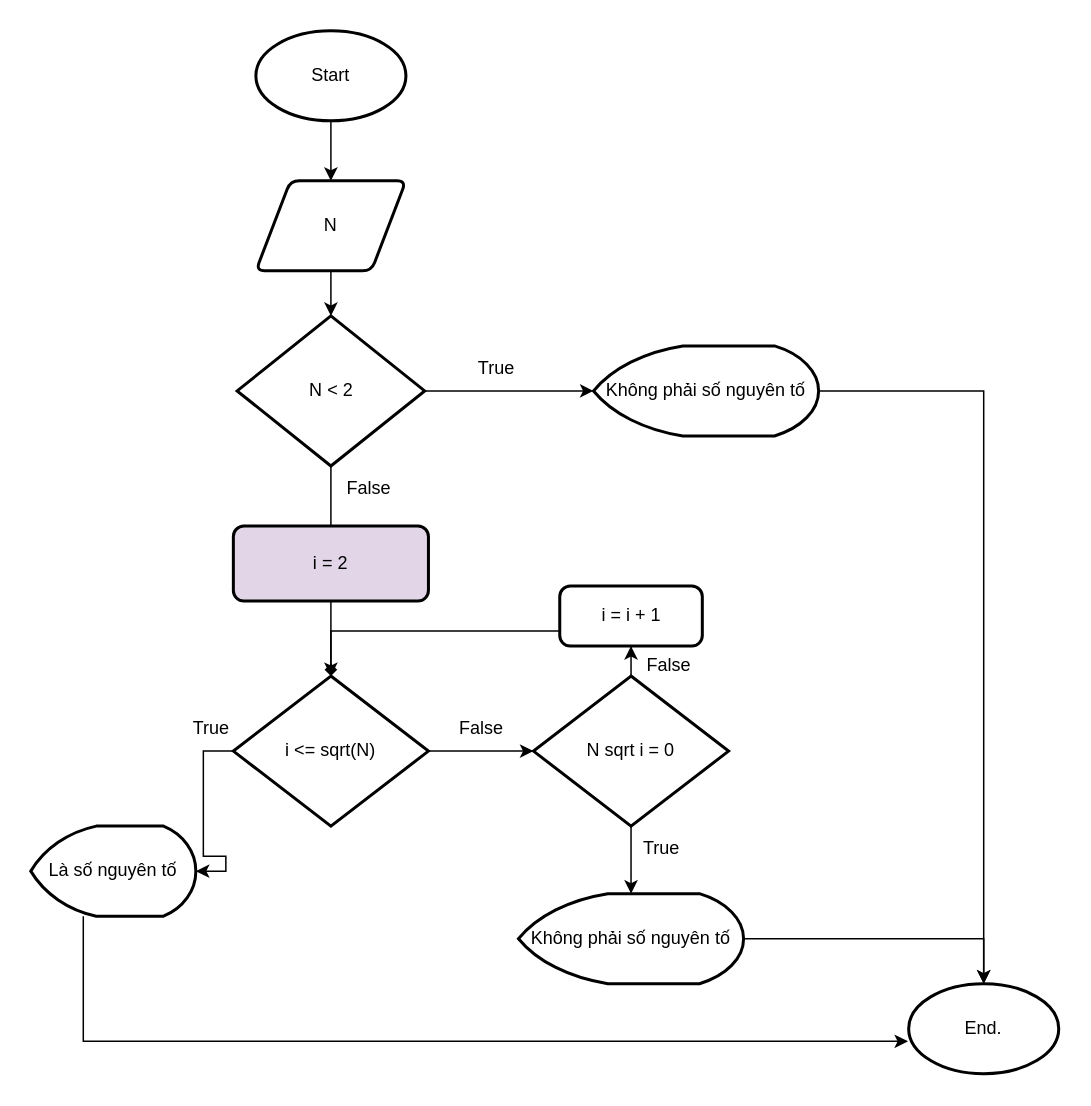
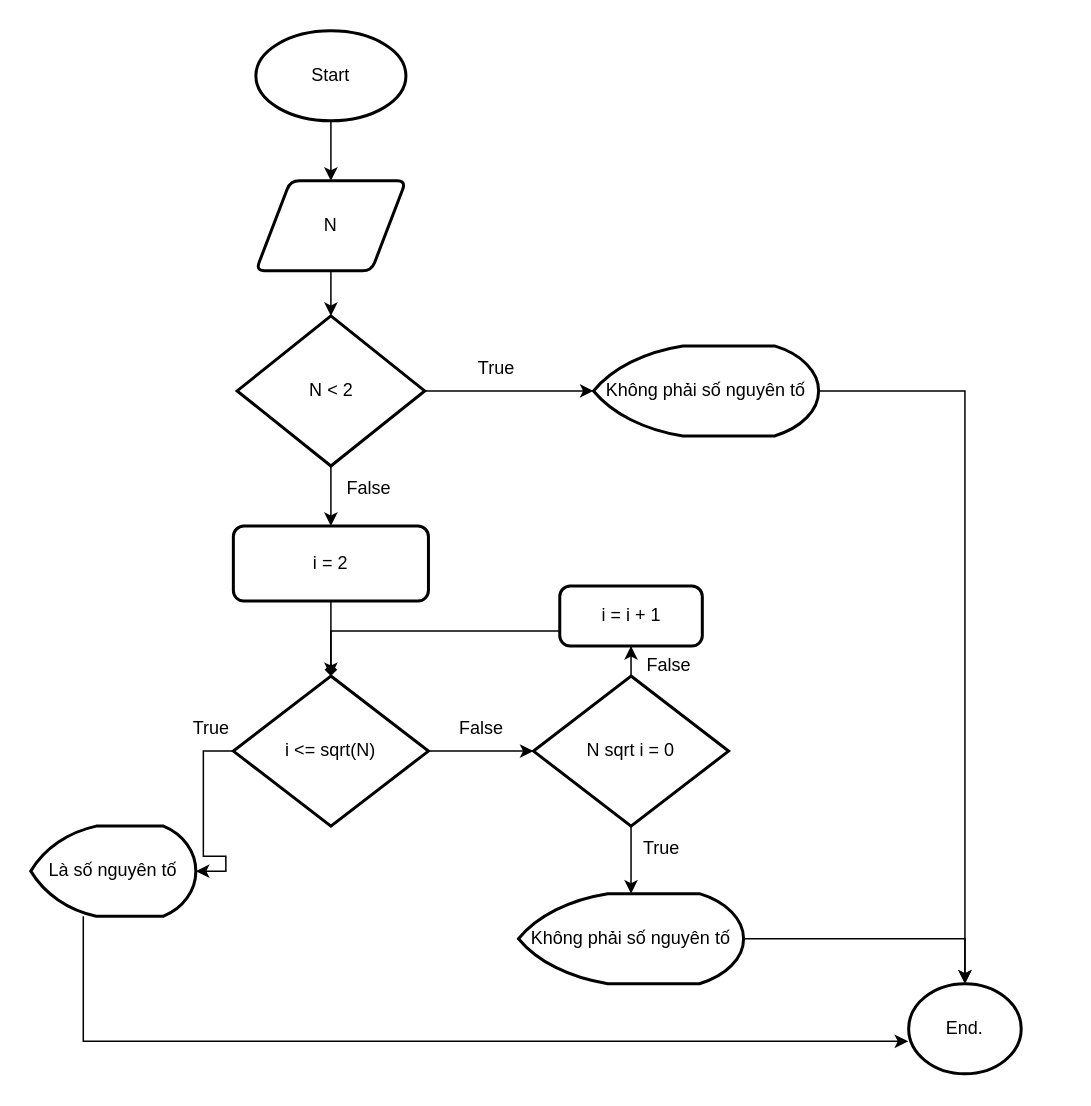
  <mxCell id="0" />
  <mxCell id="1" parent="0" />
  <mxCell id="2" style="edgeStyle=orthogonalEdgeStyle;rounded=0;orthogonalLoop=1;jettySize=auto;html=1;" edge="1" parent="1" source="3" target="5"><mxGeometry relative="1" as="geometry" /></mxCell>
  <mxCell id="3" value="Start" style="strokeWidth=2;html=1;shape=mxgraph.flowchart.start_1;whiteSpace=wrap;" vertex="1" parent="1"><mxGeometry x="170" y="20" width="100" height="60" as="geometry" /></mxCell>
  <mxCell id="4" style="edgeStyle=orthogonalEdgeStyle;rounded=0;orthogonalLoop=1;jettySize=auto;html=1;" edge="1" parent="1" source="5" target="7"><mxGeometry relative="1" as="geometry" /></mxCell>
  <mxCell id="5" value="N" style="shape=parallelogram;html=1;strokeWidth=2;perimeter=parallelogramPerimeter;whiteSpace=wrap;rounded=1;arcSize=12;size=0.23;" vertex="1" parent="1"><mxGeometry x="170" y="120" width="100" height="60" as="geometry" /></mxCell>
- <mxCell id="6" style="edgeStyle=orthogonalEdgeStyle;rounded=0;orthogonalLoop=1;jettySize=auto;html=1;endArrow=none;" edge="1" parent="1" source="7" target="8"><mxGeometry relative="1" as="geometry" /></mxCell>
+ <mxCell id="6" style="edgeStyle=orthogonalEdgeStyle;rounded=0;orthogonalLoop=1;jettySize=auto;html=1;" edge="1" parent="1" source="7" target="8"><mxGeometry relative="1" as="geometry" /></mxCell>
  <mxCell id="7" value="N &amp;lt; 2" style="strokeWidth=2;html=1;shape=mxgraph.flowchart.decision;whiteSpace=wrap;" vertex="1" parent="1"><mxGeometry x="157.5" y="210" width="125" height="100" as="geometry" /></mxCell>
- <mxCell id="8" value="i = 2" style="rounded=1;whiteSpace=wrap;html=1;absoluteArcSize=1;arcSize=14;strokeWidth=2;fillColor=#e1d5e7;" vertex="1" parent="1"><mxGeometry x="155" y="350" width="130" height="50" as="geometry" /></mxCell>
+ <mxCell id="8" value="i = 2" style="rounded=1;whiteSpace=wrap;html=1;absoluteArcSize=1;arcSize=14;strokeWidth=2;" vertex="1" parent="1"><mxGeometry x="155" y="350" width="130" height="50" as="geometry" /></mxCell>
  <mxCell id="9" value="i &amp;lt;= sqrt(N)" style="strokeWidth=2;html=1;shape=mxgraph.flowchart.decision;whiteSpace=wrap;" vertex="1" parent="1"><mxGeometry x="155" y="450" width="130" height="100" as="geometry" /></mxCell>
  <mxCell id="10" value="Là số nguyên tố" style="strokeWidth=2;html=1;shape=mxgraph.flowchart.display;whiteSpace=wrap;" vertex="1" parent="1"><mxGeometry x="20" y="550" width="110" height="60" as="geometry" /></mxCell>
  <mxCell id="11" style="edgeStyle=orthogonalEdgeStyle;rounded=0;orthogonalLoop=1;jettySize=auto;html=1;entryX=0.5;entryY=1;entryDx=0;entryDy=0;" edge="1" parent="1" source="12" target="13"><mxGeometry relative="1" as="geometry" /></mxCell>
  <mxCell id="12" value="N sqrt i = 0" style="strokeWidth=2;html=1;shape=mxgraph.flowchart.decision;whiteSpace=wrap;" vertex="1" parent="1"><mxGeometry x="355" y="450" width="130" height="100" as="geometry" /></mxCell>
  <mxCell id="13" value="i = i + 1" style="rounded=1;whiteSpace=wrap;html=1;absoluteArcSize=1;arcSize=14;strokeWidth=2;" vertex="1" parent="1"><mxGeometry x="372.5" y="390" width="95" height="40" as="geometry" /></mxCell>
  <mxCell id="14" value="Không phải số nguyên tố" style="strokeWidth=2;html=1;shape=mxgraph.flowchart.display;whiteSpace=wrap;" vertex="1" parent="1"><mxGeometry x="345" y="595" width="150" height="60" as="geometry" /></mxCell>
  <mxCell id="15" value="Không phải số nguyên tố" style="strokeWidth=2;html=1;shape=mxgraph.flowchart.display;whiteSpace=wrap;" vertex="1" parent="1"><mxGeometry x="395" y="230" width="150" height="60" as="geometry" /></mxCell>
- <mxCell id="16" value="End." style="strokeWidth=2;html=1;shape=mxgraph.flowchart.start_1;whiteSpace=wrap;" vertex="1" parent="1"><mxGeometry x="605" y="655" width="100" height="60" as="geometry" /></mxCell>
+ <mxCell id="16" value="End." style="strokeWidth=2;html=1;shape=mxgraph.flowchart.start_1;whiteSpace=wrap;" vertex="1" parent="1"><mxGeometry x="605" y="655" width="75" height="60" as="geometry" /></mxCell>
  <mxCell id="17" style="edgeStyle=orthogonalEdgeStyle;rounded=0;orthogonalLoop=1;jettySize=auto;html=1;entryX=0.5;entryY=0;entryDx=0;entryDy=0;entryPerimeter=0;endArrow=diamond;" edge="1" parent="1" source="8" target="9"><mxGeometry relative="1" as="geometry" /></mxCell>
  <mxCell id="18" style="edgeStyle=orthogonalEdgeStyle;rounded=0;orthogonalLoop=1;jettySize=auto;html=1;entryX=1;entryY=0.5;entryDx=0;entryDy=0;entryPerimeter=0;" edge="1" parent="1" source="9" target="10"><mxGeometry relative="1" as="geometry" /></mxCell>
  <mxCell id="19" style="edgeStyle=orthogonalEdgeStyle;rounded=0;orthogonalLoop=1;jettySize=auto;html=1;entryX=0;entryY=0.5;entryDx=0;entryDy=0;entryPerimeter=0;" edge="1" parent="1" source="9" target="12"><mxGeometry relative="1" as="geometry" /></mxCell>
  <mxCell id="20" style="edgeStyle=orthogonalEdgeStyle;rounded=0;orthogonalLoop=1;jettySize=auto;html=1;entryX=0.5;entryY=0;entryDx=0;entryDy=0;entryPerimeter=0;" edge="1" parent="1" source="13" target="9"><mxGeometry relative="1" as="geometry"><Array as="points"><mxPoint x="220" y="420" /></Array></mxGeometry></mxCell>
  <mxCell id="21" style="edgeStyle=orthogonalEdgeStyle;rounded=0;orthogonalLoop=1;jettySize=auto;html=1;entryX=0.5;entryY=0;entryDx=0;entryDy=0;entryPerimeter=0;" edge="1" parent="1" source="12" target="14"><mxGeometry relative="1" as="geometry" /></mxCell>
  <mxCell id="22" style="edgeStyle=orthogonalEdgeStyle;rounded=0;orthogonalLoop=1;jettySize=auto;html=1;entryX=0;entryY=0.5;entryDx=0;entryDy=0;entryPerimeter=0;" edge="1" parent="1" source="7" target="15"><mxGeometry relative="1" as="geometry" /></mxCell>
  <mxCell id="23" style="edgeStyle=orthogonalEdgeStyle;rounded=0;orthogonalLoop=1;jettySize=auto;html=1;entryX=0.5;entryY=0;entryDx=0;entryDy=0;entryPerimeter=0;" edge="1" parent="1" source="15" target="16"><mxGeometry relative="1" as="geometry" /></mxCell>
  <mxCell id="24" style="edgeStyle=orthogonalEdgeStyle;rounded=0;orthogonalLoop=1;jettySize=auto;html=1;entryX=0.5;entryY=0;entryDx=0;entryDy=0;entryPerimeter=0;" edge="1" parent="1" source="14" target="16"><mxGeometry relative="1" as="geometry" /></mxCell>
  <mxCell id="25" style="edgeStyle=orthogonalEdgeStyle;rounded=0;orthogonalLoop=1;jettySize=auto;html=1;entryX=-0.004;entryY=0.64;entryDx=0;entryDy=0;entryPerimeter=0;" edge="1" parent="1" source="10" target="16"><mxGeometry relative="1" as="geometry"><Array as="points"><mxPoint x="55" y="693" /></Array></mxGeometry></mxCell>
  <mxCell id="26" value="True" style="text;html=1;align=center;verticalAlign=middle;resizable=0;points=[];autosize=1;strokeColor=none;fillColor=none;" vertex="1" parent="1"><mxGeometry x="305" y="230" width="50" height="30" as="geometry" /></mxCell>
  <mxCell id="27" value="False" style="text;html=1;align=center;verticalAlign=middle;resizable=0;points=[];autosize=1;strokeColor=none;fillColor=none;" vertex="1" parent="1"><mxGeometry x="220" y="310" width="50" height="30" as="geometry" /></mxCell>
  <mxCell id="28" value="True" style="text;html=1;align=center;verticalAlign=middle;resizable=0;points=[];autosize=1;strokeColor=none;fillColor=none;" vertex="1" parent="1"><mxGeometry x="115" y="470" width="50" height="30" as="geometry" /></mxCell>
  <mxCell id="29" value="False" style="text;html=1;align=center;verticalAlign=middle;resizable=0;points=[];autosize=1;strokeColor=none;fillColor=none;" vertex="1" parent="1"><mxGeometry x="295" y="470" width="50" height="30" as="geometry" /></mxCell>
  <mxCell id="30" value="True" style="text;html=1;align=center;verticalAlign=middle;resizable=0;points=[];autosize=1;strokeColor=none;fillColor=none;" vertex="1" parent="1"><mxGeometry x="415" y="550" width="50" height="30" as="geometry" /></mxCell>
  <mxCell id="31" value="False" style="text;html=1;align=center;verticalAlign=middle;resizable=0;points=[];autosize=1;strokeColor=none;fillColor=none;" vertex="1" parent="1"><mxGeometry x="420" y="428" width="50" height="30" as="geometry" /></mxCell>
